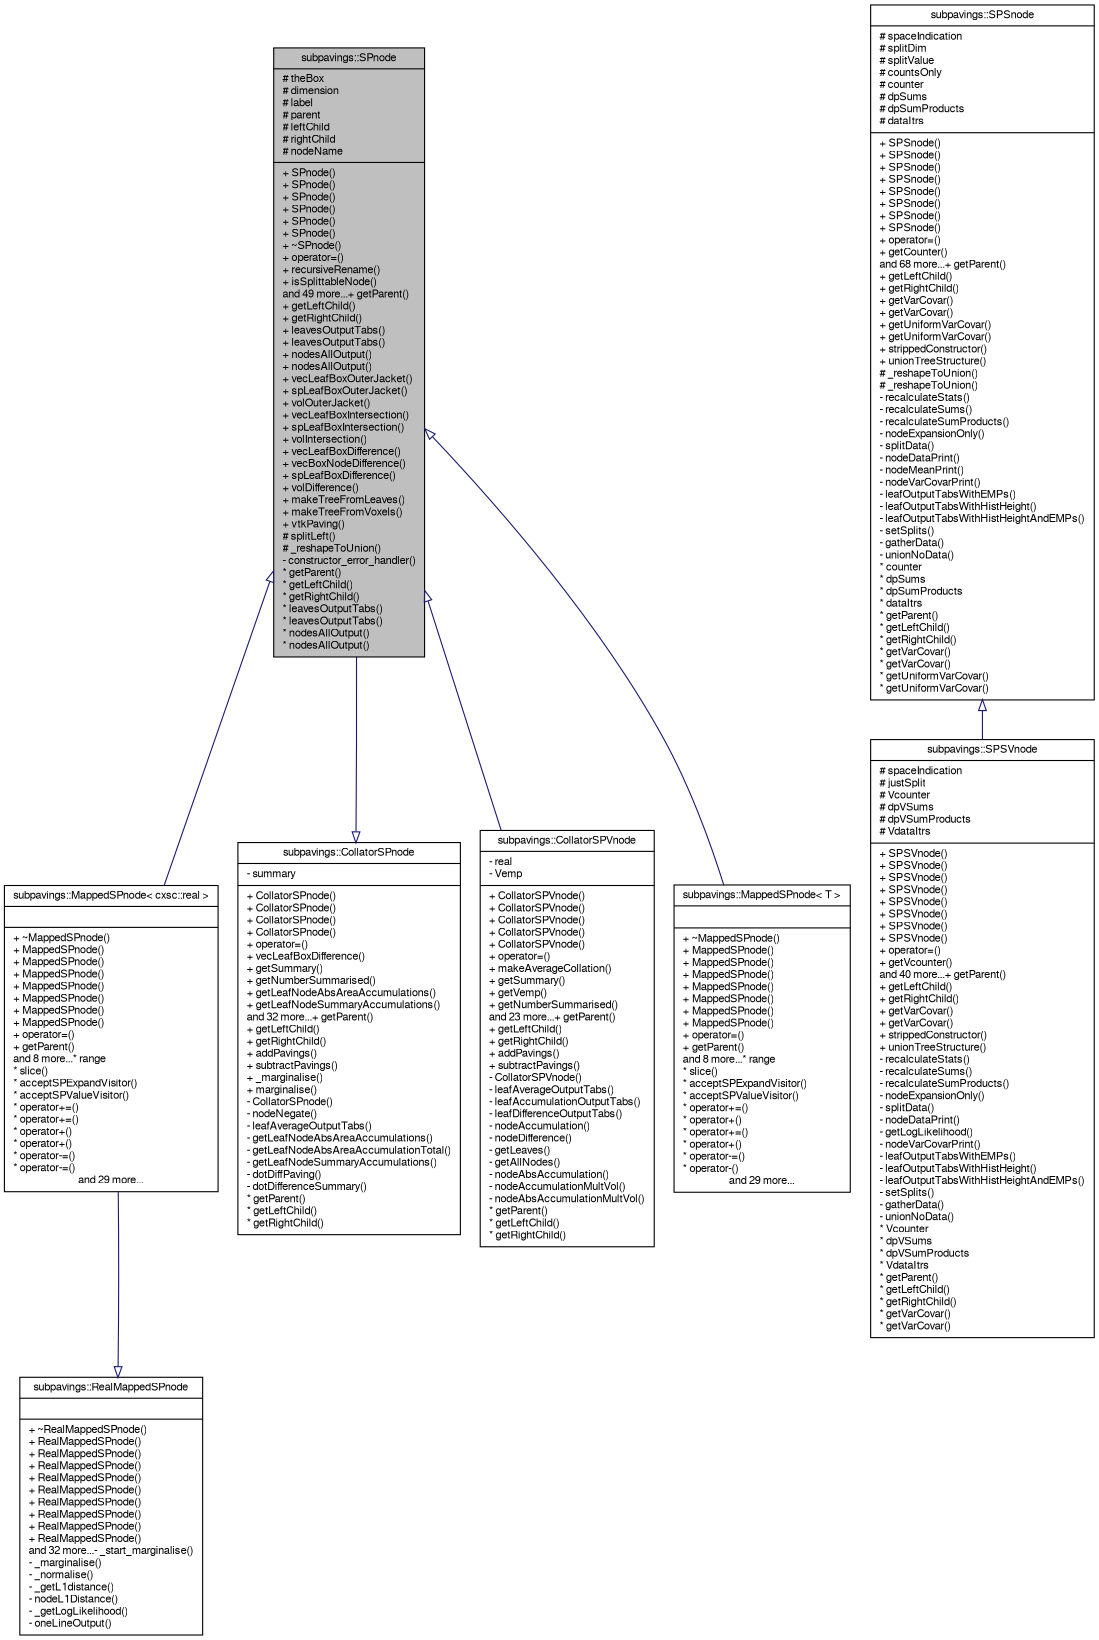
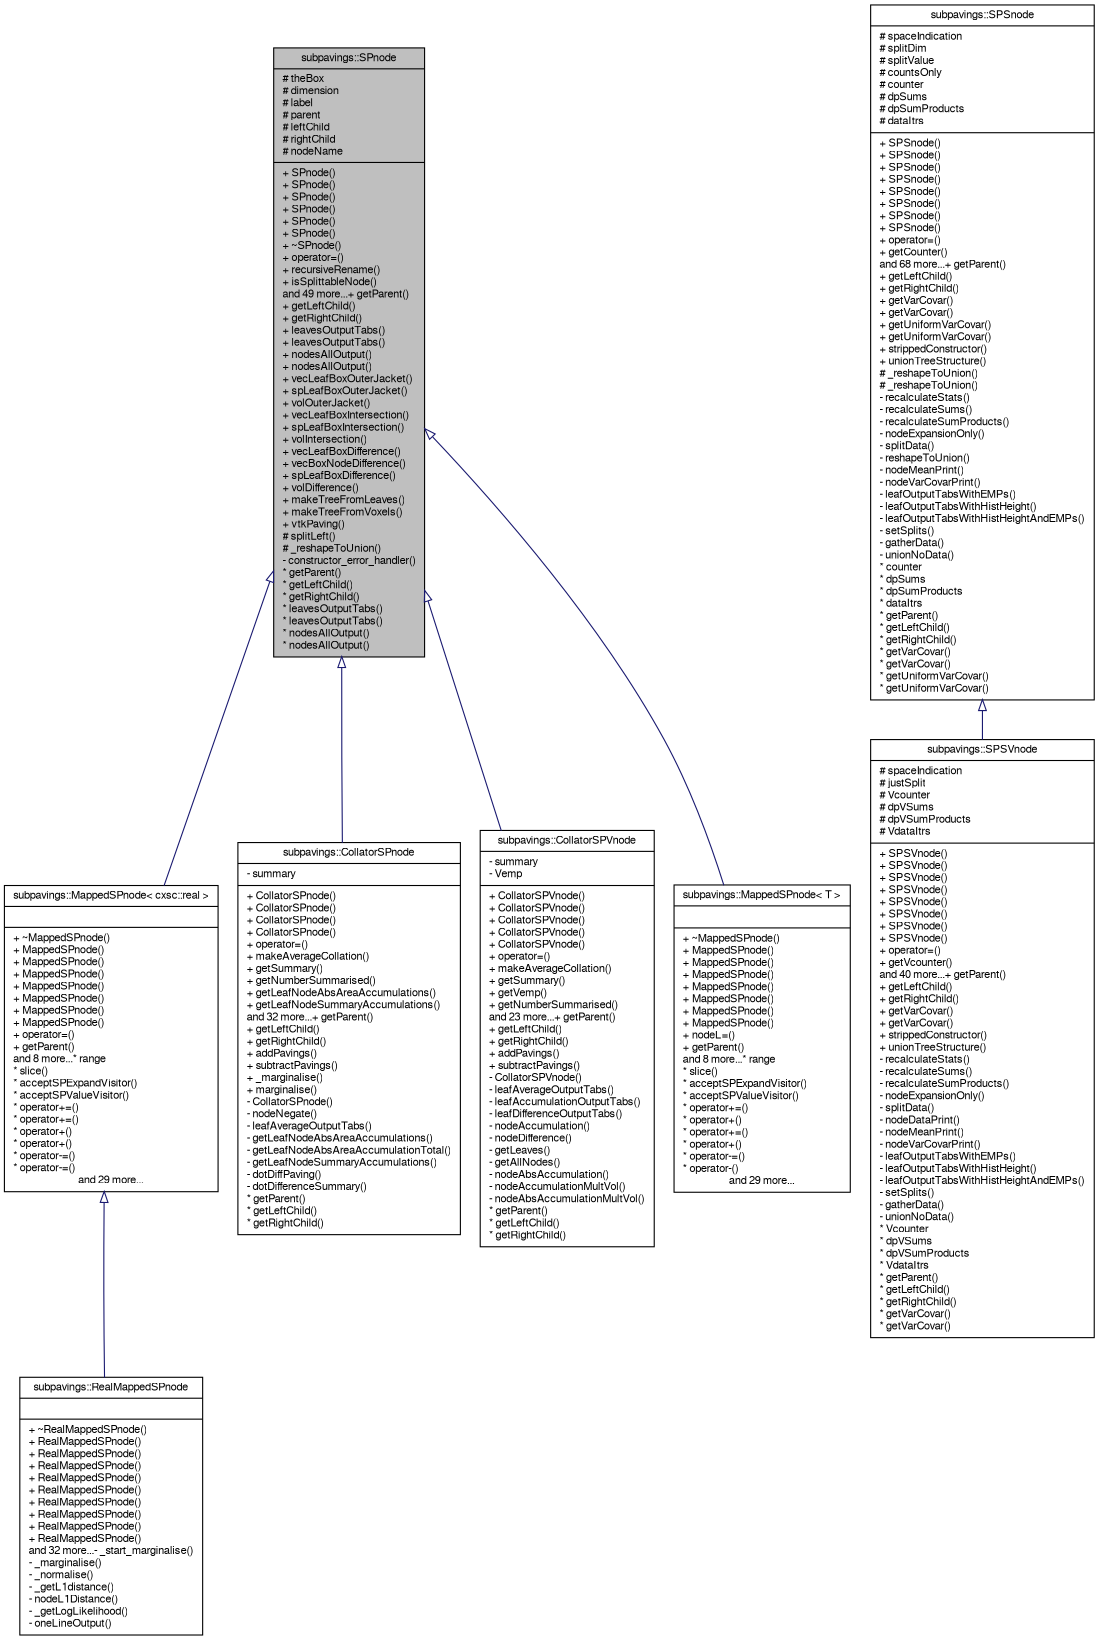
  digraph {
    node [color=black fillcolor=white fontname=FreeSans fontsize=10 shape=record style=filled]
    edge [arrowtail=onormal color=midnightblue dir=back fontname=FreeSans fontsize=10 labelfontname=FreeSans labelfontsize=10 style=solid]
    n1 [fillcolor=grey75 fontcolor=black height=0.2 label="{subpavings::SPnode\n|# theBox\l# dimension\l# label\l# parent\l# leftChild\l# rightChild\l# nodeName\l|+ SPnode()\l+ SPnode()\l+ SPnode()\l+ SPnode()\l+ SPnode()\l+ SPnode()\l+ ~SPnode()\l+ operator=()\l+ recursiveRename()\l+ isSplittableNode()\land 49 more...+ getParent()\l+ getLeftChild()\l+ getRightChild()\l+ leavesOutputTabs()\l+ leavesOutputTabs()\l+ nodesAllOutput()\l+ nodesAllOutput()\l+ vecLeafBoxOuterJacket()\l+ spLeafBoxOuterJacket()\l+ volOuterJacket()\l+ vecLeafBoxIntersection()\l+ spLeafBoxIntersection()\l+ volIntersection()\l+ vecLeafBoxDifference()\l+ vecBoxNodeDifference()\l+ spLeafBoxDifference()\l+ volDifference()\l+ makeTreeFromLeaves()\l+ makeTreeFromVoxels()\l+ vtkPaving()\l# splitLeft()\l# _reshapeToUnion()\l- constructor_error_handler()\l* getParent()\l* getLeftChild()\l* getRightChild()\l* leavesOutputTabs()\l* leavesOutputTabs()\l* nodesAllOutput()\l* nodesAllOutput()\l}" width=0.4]
    n2 [height=0.2 label="{subpavings::MappedSPnode\< cxsc::real \>\n||+ ~MappedSPnode()\l+ MappedSPnode()\l+ MappedSPnode()\l+ MappedSPnode()\l+ MappedSPnode()\l+ MappedSPnode()\l+ MappedSPnode()\l+ MappedSPnode()\l+ operator=()\l+ getParent()\land 8 more...* range\l* slice()\l* acceptSPExpandVisitor()\l* acceptSPValueVisitor()\l* operator+=()\l* operator+=()\l* operator+()\l* operator+()\l* operator-=()\l* operator-=()\land 29 more...}" width=0.4]
-   n3 [height=0.2 label="{subpavings::CollatorSPnode\n|- summary\l|+ CollatorSPnode()\l+ CollatorSPnode()\l+ CollatorSPnode()\l+ CollatorSPnode()\l+ operator=()\l+ vecLeafBoxDifference()\l+ getSummary()\l+ getNumberSummarised()\l+ getLeafNodeAbsAreaAccumulations()\l+ getLeafNodeSummaryAccumulations()\land 32 more...+ getParent()\l+ getLeftChild()\l+ getRightChild()\l+ addPavings()\l+ subtractPavings()\l+ _marginalise()\l+ marginalise()\l- CollatorSPnode()\l- nodeNegate()\l- leafAverageOutputTabs()\l- getLeafNodeAbsAreaAccumulations()\l- getLeafNodeAbsAreaAccumulationTotal()\l- getLeafNodeSummaryAccumulations()\l- dotDiffPaving()\l- dotDifferenceSummary()\l* getParent()\l* getLeftChild()\l* getRightChild()\l}" width=0.4]
-   n4 [height=0.2 label="{subpavings::CollatorSPVnode\n|- real\l- Vemp\l|+ CollatorSPVnode()\l+ CollatorSPVnode()\l+ CollatorSPVnode()\l+ CollatorSPVnode()\l+ CollatorSPVnode()\l+ operator=()\l+ makeAverageCollation()\l+ getSummary()\l+ getVemp()\l+ getNumberSummarised()\land 23 more...+ getParent()\l+ getLeftChild()\l+ getRightChild()\l+ addPavings()\l+ subtractPavings()\l- CollatorSPVnode()\l- leafAverageOutputTabs()\l- leafAccumulationOutputTabs()\l- leafDifferenceOutputTabs()\l- nodeAccumulation()\l- nodeDifference()\l- getLeaves()\l- getAllNodes()\l- nodeAbsAccumulation()\l- nodeAccumulationMultVol()\l- nodeAbsAccumulationMultVol()\l* getParent()\l* getLeftChild()\l* getRightChild()\l}" width=0.4]
-   n5 [height=0.2 label="{subpavings::MappedSPnode\< T \>\n||+ ~MappedSPnode()\l+ MappedSPnode()\l+ MappedSPnode()\l+ MappedSPnode()\l+ MappedSPnode()\l+ MappedSPnode()\l+ MappedSPnode()\l+ MappedSPnode()\l+ operator=()\l+ getParent()\land 8 more...* range\l* slice()\l* acceptSPExpandVisitor()\l* acceptSPValueVisitor()\l* operator+=()\l* operator+()\l* operator+=()\l* operator+()\l* operator-=()\l* operator-()\land 29 more...}" width=0.4]
+   n3 [height=0.2 label="{subpavings::CollatorSPnode\n|- summary\l|+ CollatorSPnode()\l+ CollatorSPnode()\l+ CollatorSPnode()\l+ CollatorSPnode()\l+ operator=()\l+ makeAverageCollation()\l+ getSummary()\l+ getNumberSummarised()\l+ getLeafNodeAbsAreaAccumulations()\l+ getLeafNodeSummaryAccumulations()\land 32 more...+ getParent()\l+ getLeftChild()\l+ getRightChild()\l+ addPavings()\l+ subtractPavings()\l+ _marginalise()\l+ marginalise()\l- CollatorSPnode()\l- nodeNegate()\l- leafAverageOutputTabs()\l- getLeafNodeAbsAreaAccumulations()\l- getLeafNodeAbsAreaAccumulationTotal()\l- getLeafNodeSummaryAccumulations()\l- dotDiffPaving()\l- dotDifferenceSummary()\l* getParent()\l* getLeftChild()\l* getRightChild()\l}" width=0.4]
+   n4 [height=0.2 label="{subpavings::CollatorSPVnode\n|- summary\l- Vemp\l|+ CollatorSPVnode()\l+ CollatorSPVnode()\l+ CollatorSPVnode()\l+ CollatorSPVnode()\l+ CollatorSPVnode()\l+ operator=()\l+ makeAverageCollation()\l+ getSummary()\l+ getVemp()\l+ getNumberSummarised()\land 23 more...+ getParent()\l+ getLeftChild()\l+ getRightChild()\l+ addPavings()\l+ subtractPavings()\l- CollatorSPVnode()\l- leafAverageOutputTabs()\l- leafAccumulationOutputTabs()\l- leafDifferenceOutputTabs()\l- nodeAccumulation()\l- nodeDifference()\l- getLeaves()\l- getAllNodes()\l- nodeAbsAccumulation()\l- nodeAccumulationMultVol()\l- nodeAbsAccumulationMultVol()\l* getParent()\l* getLeftChild()\l* getRightChild()\l}" width=0.4]
+   n5 [height=0.2 label="{subpavings::MappedSPnode\< T \>\n||+ ~MappedSPnode()\l+ MappedSPnode()\l+ MappedSPnode()\l+ MappedSPnode()\l+ MappedSPnode()\l+ MappedSPnode()\l+ MappedSPnode()\l+ MappedSPnode()\l+ nodeL=()\l+ getParent()\land 8 more...* range\l* slice()\l* acceptSPExpandVisitor()\l* acceptSPValueVisitor()\l* operator+=()\l* operator+()\l* operator+=()\l* operator+()\l* operator-=()\l* operator-()\land 29 more...}" width=0.4]
    n6 [height=0.2 label="{subpavings::RealMappedSPnode\n||+ ~RealMappedSPnode()\l+ RealMappedSPnode()\l+ RealMappedSPnode()\l+ RealMappedSPnode()\l+ RealMappedSPnode()\l+ RealMappedSPnode()\l+ RealMappedSPnode()\l+ RealMappedSPnode()\l+ RealMappedSPnode()\l+ RealMappedSPnode()\land 32 more...- _start_marginalise()\l- _marginalise()\l- _normalise()\l- _getL1distance()\l- nodeL1Distance()\l- _getLogLikelihood()\l- oneLineOutput()\l}" width=0.4]
-   n7 [height=0.2 label="{subpavings::SPSnode\n|# spaceIndication\l# splitDim\l# splitValue\l# countsOnly\l# counter\l# dpSums\l# dpSumProducts\l# dataItrs\l|+ SPSnode()\l+ SPSnode()\l+ SPSnode()\l+ SPSnode()\l+ SPSnode()\l+ SPSnode()\l+ SPSnode()\l+ SPSnode()\l+ operator=()\l+ getCounter()\land 68 more...+ getParent()\l+ getLeftChild()\l+ getRightChild()\l+ getVarCovar()\l+ getVarCovar()\l+ getUniformVarCovar()\l+ getUniformVarCovar()\l+ strippedConstructor()\l+ unionTreeStructure()\l# _reshapeToUnion()\l# _reshapeToUnion()\l- recalculateStats()\l- recalculateSums()\l- recalculateSumProducts()\l- nodeExpansionOnly()\l- splitData()\l- nodeDataPrint()\l- nodeMeanPrint()\l- nodeVarCovarPrint()\l- leafOutputTabsWithEMPs()\l- leafOutputTabsWithHistHeight()\l- leafOutputTabsWithHistHeightAndEMPs()\l- setSplits()\l- gatherData()\l- unionNoData()\l* counter\l* dpSums\l* dpSumProducts\l* dataItrs\l* getParent()\l* getLeftChild()\l* getRightChild()\l* getVarCovar()\l* getVarCovar()\l* getUniformVarCovar()\l* getUniformVarCovar()\l}" width=0.4]
-   n8 [height=0.2 label="{subpavings::SPSVnode\n|# spaceIndication\l# justSplit\l# Vcounter\l# dpVSums\l# dpVSumProducts\l# VdataItrs\l|+ SPSVnode()\l+ SPSVnode()\l+ SPSVnode()\l+ SPSVnode()\l+ SPSVnode()\l+ SPSVnode()\l+ SPSVnode()\l+ SPSVnode()\l+ operator=()\l+ getVcounter()\land 40 more...+ getParent()\l+ getLeftChild()\l+ getRightChild()\l+ getVarCovar()\l+ getVarCovar()\l+ strippedConstructor()\l+ unionTreeStructure()\l- recalculateStats()\l- recalculateSums()\l- recalculateSumProducts()\l- nodeExpansionOnly()\l- splitData()\l- nodeDataPrint()\l- getLogLikelihood()\l- nodeVarCovarPrint()\l- leafOutputTabsWithEMPs()\l- leafOutputTabsWithHistHeight()\l- leafOutputTabsWithHistHeightAndEMPs()\l- setSplits()\l- gatherData()\l- unionNoData()\l* Vcounter\l* dpVSums\l* dpVSumProducts\l* VdataItrs\l* getParent()\l* getLeftChild()\l* getRightChild()\l* getVarCovar()\l* getVarCovar()\l}" width=0.4]
+   n7 [height=0.2 label="{subpavings::SPSnode\n|# spaceIndication\l# splitDim\l# splitValue\l# countsOnly\l# counter\l# dpSums\l# dpSumProducts\l# dataItrs\l|+ SPSnode()\l+ SPSnode()\l+ SPSnode()\l+ SPSnode()\l+ SPSnode()\l+ SPSnode()\l+ SPSnode()\l+ SPSnode()\l+ operator=()\l+ getCounter()\land 68 more...+ getParent()\l+ getLeftChild()\l+ getRightChild()\l+ getVarCovar()\l+ getVarCovar()\l+ getUniformVarCovar()\l+ getUniformVarCovar()\l+ strippedConstructor()\l+ unionTreeStructure()\l# _reshapeToUnion()\l# _reshapeToUnion()\l- recalculateStats()\l- recalculateSums()\l- recalculateSumProducts()\l- nodeExpansionOnly()\l- splitData()\l- reshapeToUnion()\l- nodeMeanPrint()\l- nodeVarCovarPrint()\l- leafOutputTabsWithEMPs()\l- leafOutputTabsWithHistHeight()\l- leafOutputTabsWithHistHeightAndEMPs()\l- setSplits()\l- gatherData()\l- unionNoData()\l* counter\l* dpSums\l* dpSumProducts\l* dataItrs\l* getParent()\l* getLeftChild()\l* getRightChild()\l* getVarCovar()\l* getVarCovar()\l* getUniformVarCovar()\l* getUniformVarCovar()\l}" width=0.4]
+   n8 [height=0.2 label="{subpavings::SPSVnode\n|# spaceIndication\l# justSplit\l# Vcounter\l# dpVSums\l# dpVSumProducts\l# VdataItrs\l|+ SPSVnode()\l+ SPSVnode()\l+ SPSVnode()\l+ SPSVnode()\l+ SPSVnode()\l+ SPSVnode()\l+ SPSVnode()\l+ SPSVnode()\l+ operator=()\l+ getVcounter()\land 40 more...+ getParent()\l+ getLeftChild()\l+ getRightChild()\l+ getVarCovar()\l+ getVarCovar()\l+ strippedConstructor()\l+ unionTreeStructure()\l- recalculateStats()\l- recalculateSums()\l- recalculateSumProducts()\l- nodeExpansionOnly()\l- splitData()\l- nodeDataPrint()\l- nodeMeanPrint()\l- nodeVarCovarPrint()\l- leafOutputTabsWithEMPs()\l- leafOutputTabsWithHistHeight()\l- leafOutputTabsWithHistHeightAndEMPs()\l- setSplits()\l- gatherData()\l- unionNoData()\l* Vcounter\l* dpVSums\l* dpVSumProducts\l* VdataItrs\l* getParent()\l* getLeftChild()\l* getRightChild()\l* getVarCovar()\l* getVarCovar()\l}" width=0.4]
    n1 -> n2
-   n3 -> n1
+   n1 -> n3
    n1 -> n4
    n1 -> n5
-   n6 -> n2
+   n2 -> n6
    n7 -> n8
  }
